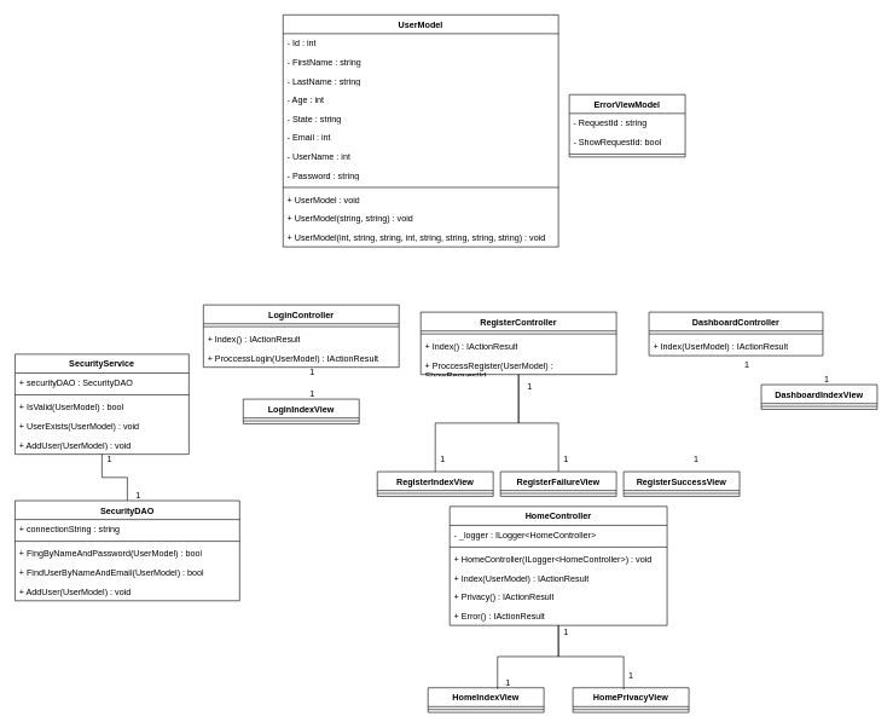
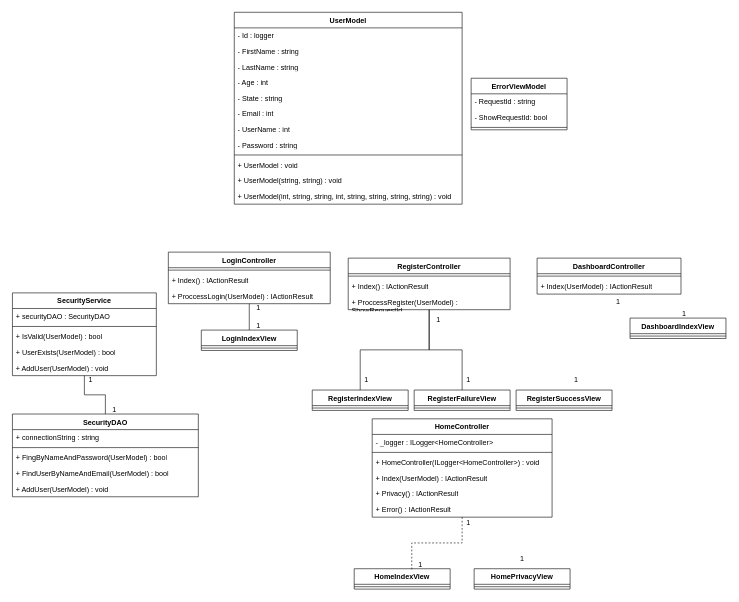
  <mxCell id="0" />
  <mxCell id="1" parent="0" />
  <mxCell id="2" value="UserModel" style="swimlane;fontStyle=1;align=center;verticalAlign=top;childLayout=stackLayout;horizontal=1;startSize=26;horizontalStack=0;resizeParent=1;resizeParentMax=0;resizeLast=0;collapsible=1;marginBottom=0;whiteSpace=wrap;html=1;" parent="1" vertex="1"><mxGeometry x="390" y="20" width="380" height="320" as="geometry" /></mxCell>
- <mxCell id="3" value="- Id : int" style="text;strokeColor=none;fillColor=none;align=left;verticalAlign=top;spacingLeft=4;spacingRight=4;overflow=hidden;rotatable=0;points=[[0,0.5],[1,0.5]];portConstraint=eastwest;whiteSpace=wrap;html=1;" parent="2" vertex="1"><mxGeometry y="26" width="380" height="26" as="geometry" /></mxCell>
+ <mxCell id="3" value="- Id : logger" style="text;strokeColor=none;fillColor=none;align=left;verticalAlign=top;spacingLeft=4;spacingRight=4;overflow=hidden;rotatable=0;points=[[0,0.5],[1,0.5]];portConstraint=eastwest;whiteSpace=wrap;html=1;" parent="2" vertex="1"><mxGeometry y="26" width="380" height="26" as="geometry" /></mxCell>
  <mxCell id="4" value="- FirstName : string" style="text;strokeColor=none;fillColor=none;align=left;verticalAlign=top;spacingLeft=4;spacingRight=4;overflow=hidden;rotatable=0;points=[[0,0.5],[1,0.5]];portConstraint=eastwest;whiteSpace=wrap;html=1;" parent="2" vertex="1"><mxGeometry y="52" width="380" height="26" as="geometry" /></mxCell>
  <mxCell id="5" value="- LastName : string" style="text;strokeColor=none;fillColor=none;align=left;verticalAlign=top;spacingLeft=4;spacingRight=4;overflow=hidden;rotatable=0;points=[[0,0.5],[1,0.5]];portConstraint=eastwest;whiteSpace=wrap;html=1;" parent="2" vertex="1"><mxGeometry y="78" width="380" height="26" as="geometry" /></mxCell>
  <mxCell id="6" value="- Age : int" style="text;strokeColor=none;fillColor=none;align=left;verticalAlign=top;spacingLeft=4;spacingRight=4;overflow=hidden;rotatable=0;points=[[0,0.5],[1,0.5]];portConstraint=eastwest;whiteSpace=wrap;html=1;" parent="2" vertex="1"><mxGeometry y="104" width="380" height="26" as="geometry" /></mxCell>
  <mxCell id="7" value="- State : string" style="text;strokeColor=none;fillColor=none;align=left;verticalAlign=top;spacingLeft=4;spacingRight=4;overflow=hidden;rotatable=0;points=[[0,0.5],[1,0.5]];portConstraint=eastwest;whiteSpace=wrap;html=1;" parent="2" vertex="1"><mxGeometry y="130" width="380" height="26" as="geometry" /></mxCell>
  <mxCell id="8" value="- Email : int" style="text;strokeColor=none;fillColor=none;align=left;verticalAlign=top;spacingLeft=4;spacingRight=4;overflow=hidden;rotatable=0;points=[[0,0.5],[1,0.5]];portConstraint=eastwest;whiteSpace=wrap;html=1;" parent="2" vertex="1"><mxGeometry y="156" width="380" height="26" as="geometry" /></mxCell>
  <mxCell id="9" value="- UserName : int" style="text;strokeColor=none;fillColor=none;align=left;verticalAlign=top;spacingLeft=4;spacingRight=4;overflow=hidden;rotatable=0;points=[[0,0.5],[1,0.5]];portConstraint=eastwest;whiteSpace=wrap;html=1;" parent="2" vertex="1"><mxGeometry y="182" width="380" height="26" as="geometry" /></mxCell>
  <mxCell id="10" value="- Password : string" style="text;strokeColor=none;fillColor=none;align=left;verticalAlign=top;spacingLeft=4;spacingRight=4;overflow=hidden;rotatable=0;points=[[0,0.5],[1,0.5]];portConstraint=eastwest;whiteSpace=wrap;html=1;" parent="2" vertex="1"><mxGeometry y="208" width="380" height="26" as="geometry" /></mxCell>
  <mxCell id="11" value="" style="line;strokeWidth=1;fillColor=none;align=left;verticalAlign=middle;spacingTop=-1;spacingLeft=3;spacingRight=3;rotatable=0;labelPosition=right;points=[];portConstraint=eastwest;strokeColor=inherit;" parent="2" vertex="1"><mxGeometry y="234" width="380" height="8" as="geometry" /></mxCell>
  <mxCell id="12" value="+ UserModel : void" style="text;strokeColor=none;fillColor=none;align=left;verticalAlign=top;spacingLeft=4;spacingRight=4;overflow=hidden;rotatable=0;points=[[0,0.5],[1,0.5]];portConstraint=eastwest;whiteSpace=wrap;html=1;" parent="2" vertex="1"><mxGeometry y="242" width="380" height="26" as="geometry" /></mxCell>
  <mxCell id="13" value="+ UserModel(string, string) : void" style="text;strokeColor=none;fillColor=none;align=left;verticalAlign=top;spacingLeft=4;spacingRight=4;overflow=hidden;rotatable=0;points=[[0,0.5],[1,0.5]];portConstraint=eastwest;whiteSpace=wrap;html=1;" parent="2" vertex="1"><mxGeometry y="268" width="380" height="26" as="geometry" /></mxCell>
  <mxCell id="14" value="+ UserModel(int, string, string, int, string, string, string, string) : void" style="text;strokeColor=none;fillColor=none;align=left;verticalAlign=top;spacingLeft=4;spacingRight=4;overflow=hidden;rotatable=0;points=[[0,0.5],[1,0.5]];portConstraint=eastwest;whiteSpace=wrap;html=1;" parent="2" vertex="1"><mxGeometry y="294" width="380" height="26" as="geometry" /></mxCell>
  <mxCell id="15" value="HomeController" style="swimlane;fontStyle=1;align=center;verticalAlign=top;childLayout=stackLayout;horizontal=1;startSize=26;horizontalStack=0;resizeParent=1;resizeParentMax=0;resizeLast=0;collapsible=1;marginBottom=0;whiteSpace=wrap;html=1;" parent="1" vertex="1"><mxGeometry x="620" y="698" width="300" height="164" as="geometry" /></mxCell>
  <mxCell id="16" value="- _logger : ILogger&amp;lt;HomeController&amp;gt;&amp;nbsp;" style="text;strokeColor=none;fillColor=none;align=left;verticalAlign=top;spacingLeft=4;spacingRight=4;overflow=hidden;rotatable=0;points=[[0,0.5],[1,0.5]];portConstraint=eastwest;whiteSpace=wrap;html=1;" parent="15" vertex="1"><mxGeometry y="26" width="300" height="26" as="geometry" /></mxCell>
  <mxCell id="17" value="" style="line;strokeWidth=1;fillColor=none;align=left;verticalAlign=middle;spacingTop=-1;spacingLeft=3;spacingRight=3;rotatable=0;labelPosition=right;points=[];portConstraint=eastwest;strokeColor=inherit;" parent="15" vertex="1"><mxGeometry y="52" width="300" height="8" as="geometry" /></mxCell>
  <mxCell id="18" value="+ HomeController(ILogger&amp;lt;HomeController&amp;gt;) : void" style="text;strokeColor=none;fillColor=none;align=left;verticalAlign=top;spacingLeft=4;spacingRight=4;overflow=hidden;rotatable=0;points=[[0,0.5],[1,0.5]];portConstraint=eastwest;whiteSpace=wrap;html=1;" parent="15" vertex="1"><mxGeometry y="60" width="300" height="26" as="geometry" /></mxCell>
  <mxCell id="19" value="+ Index(UserModel) : IActionResult" style="text;strokeColor=none;fillColor=none;align=left;verticalAlign=top;spacingLeft=4;spacingRight=4;overflow=hidden;rotatable=0;points=[[0,0.5],[1,0.5]];portConstraint=eastwest;whiteSpace=wrap;html=1;" parent="15" vertex="1"><mxGeometry y="86" width="300" height="26" as="geometry" /></mxCell>
  <mxCell id="20" value="+ Privacy() : IActionResult" style="text;strokeColor=none;fillColor=none;align=left;verticalAlign=top;spacingLeft=4;spacingRight=4;overflow=hidden;rotatable=0;points=[[0,0.5],[1,0.5]];portConstraint=eastwest;whiteSpace=wrap;html=1;" parent="15" vertex="1"><mxGeometry y="112" width="300" height="26" as="geometry" /></mxCell>
  <mxCell id="21" value="+ Error() : IActionResult" style="text;strokeColor=none;fillColor=none;align=left;verticalAlign=top;spacingLeft=4;spacingRight=4;overflow=hidden;rotatable=0;points=[[0,0.5],[1,0.5]];portConstraint=eastwest;whiteSpace=wrap;html=1;" parent="15" vertex="1"><mxGeometry y="138" width="300" height="26" as="geometry" /></mxCell>
  <mxCell id="22" value="DashboardController" style="swimlane;fontStyle=1;align=center;verticalAlign=top;childLayout=stackLayout;horizontal=1;startSize=26;horizontalStack=0;resizeParent=1;resizeParentMax=0;resizeLast=0;collapsible=1;marginBottom=0;whiteSpace=wrap;html=1;" parent="1" vertex="1"><mxGeometry x="895" y="430" width="240" height="60" as="geometry" /></mxCell>
  <mxCell id="23" value="" style="line;strokeWidth=1;fillColor=none;align=left;verticalAlign=middle;spacingTop=-1;spacingLeft=3;spacingRight=3;rotatable=0;labelPosition=right;points=[];portConstraint=eastwest;strokeColor=inherit;" parent="22" vertex="1"><mxGeometry y="26" width="240" height="8" as="geometry" /></mxCell>
  <mxCell id="24" value="+ Index(UserModel) : IActionResult" style="text;strokeColor=none;fillColor=none;align=left;verticalAlign=top;spacingLeft=4;spacingRight=4;overflow=hidden;rotatable=0;points=[[0,0.5],[1,0.5]];portConstraint=eastwest;whiteSpace=wrap;html=1;" parent="22" vertex="1"><mxGeometry y="34" width="240" height="26" as="geometry" /></mxCell>
+ <mxCell id="25" style="edgeStyle=orthogonalEdgeStyle;rounded=0;orthogonalLoop=1;jettySize=auto;html=1;endArrow=none;endFill=0;" parent="1" source="26" target="59" edge="1"><mxGeometry relative="1" as="geometry" /></mxCell>
  <mxCell id="26" value="LoginController" style="swimlane;fontStyle=1;align=center;verticalAlign=top;childLayout=stackLayout;horizontal=1;startSize=26;horizontalStack=0;resizeParent=1;resizeParentMax=0;resizeLast=0;collapsible=1;marginBottom=0;whiteSpace=wrap;html=1;" parent="1" vertex="1"><mxGeometry x="280" y="420" width="270" height="86" as="geometry" /></mxCell>
  <mxCell id="27" value="" style="line;strokeWidth=1;fillColor=none;align=left;verticalAlign=middle;spacingTop=-1;spacingLeft=3;spacingRight=3;rotatable=0;labelPosition=right;points=[];portConstraint=eastwest;strokeColor=inherit;" parent="26" vertex="1"><mxGeometry y="26" width="270" height="8" as="geometry" /></mxCell>
  <mxCell id="28" value="+ Index() : IActionResult" style="text;strokeColor=none;fillColor=none;align=left;verticalAlign=top;spacingLeft=4;spacingRight=4;overflow=hidden;rotatable=0;points=[[0,0.5],[1,0.5]];portConstraint=eastwest;whiteSpace=wrap;html=1;" parent="26" vertex="1"><mxGeometry y="34" width="270" height="26" as="geometry" /></mxCell>
  <mxCell id="29" value="+ ProccessLogin(UserModel) : IActionResult" style="text;strokeColor=none;fillColor=none;align=left;verticalAlign=top;spacingLeft=4;spacingRight=4;overflow=hidden;rotatable=0;points=[[0,0.5],[1,0.5]];portConstraint=eastwest;whiteSpace=wrap;html=1;" parent="26" vertex="1"><mxGeometry y="60" width="270" height="26" as="geometry" /></mxCell>
  <mxCell id="30" style="edgeStyle=orthogonalEdgeStyle;rounded=0;orthogonalLoop=1;jettySize=auto;html=1;entryX=0.5;entryY=0;entryDx=0;entryDy=0;endArrow=none;endFill=0;" parent="1" source="32" target="57" edge="1"><mxGeometry relative="1" as="geometry" /></mxCell>
  <mxCell id="31" style="edgeStyle=orthogonalEdgeStyle;rounded=0;orthogonalLoop=1;jettySize=auto;html=1;entryX=0.5;entryY=0;entryDx=0;entryDy=0;endArrow=none;endFill=0;" parent="1" source="32" target="55" edge="1"><mxGeometry relative="1" as="geometry" /></mxCell>
  <mxCell id="32" value="RegisterController" style="swimlane;fontStyle=1;align=center;verticalAlign=top;childLayout=stackLayout;horizontal=1;startSize=26;horizontalStack=0;resizeParent=1;resizeParentMax=0;resizeLast=0;collapsible=1;marginBottom=0;whiteSpace=wrap;html=1;" parent="1" vertex="1"><mxGeometry x="580" y="430" width="270" height="86" as="geometry" /></mxCell>
  <mxCell id="33" value="" style="line;strokeWidth=1;fillColor=none;align=left;verticalAlign=middle;spacingTop=-1;spacingLeft=3;spacingRight=3;rotatable=0;labelPosition=right;points=[];portConstraint=eastwest;strokeColor=inherit;" parent="32" vertex="1"><mxGeometry y="26" width="270" height="8" as="geometry" /></mxCell>
  <mxCell id="34" value="+ Index() : IActionResult" style="text;strokeColor=none;fillColor=none;align=left;verticalAlign=top;spacingLeft=4;spacingRight=4;overflow=hidden;rotatable=0;points=[[0,0.5],[1,0.5]];portConstraint=eastwest;whiteSpace=wrap;html=1;" parent="32" vertex="1"><mxGeometry y="34" width="270" height="26" as="geometry" /></mxCell>
  <mxCell id="35" value="+ ProccessRegister(UserModel) : ShowRequestId" style="text;strokeColor=none;fillColor=none;align=left;verticalAlign=top;spacingLeft=4;spacingRight=4;overflow=hidden;rotatable=0;points=[[0,0.5],[1,0.5]];portConstraint=eastwest;whiteSpace=wrap;html=1;" parent="32" vertex="1"><mxGeometry y="60" width="270" height="26" as="geometry" /></mxCell>
  <mxCell id="36" value="ErrorViewModel" style="swimlane;fontStyle=1;align=center;verticalAlign=top;childLayout=stackLayout;horizontal=1;startSize=26;horizontalStack=0;resizeParent=1;resizeParentMax=0;resizeLast=0;collapsible=1;marginBottom=0;whiteSpace=wrap;html=1;" parent="1" vertex="1"><mxGeometry x="785" y="130" width="160" height="86" as="geometry" /></mxCell>
  <mxCell id="37" value="- RequestId : string" style="text;strokeColor=none;fillColor=none;align=left;verticalAlign=top;spacingLeft=4;spacingRight=4;overflow=hidden;rotatable=0;points=[[0,0.5],[1,0.5]];portConstraint=eastwest;whiteSpace=wrap;html=1;" parent="36" vertex="1"><mxGeometry y="26" width="160" height="26" as="geometry" /></mxCell>
  <mxCell id="38" value="- ShowRequestId: bool" style="text;strokeColor=none;fillColor=none;align=left;verticalAlign=top;spacingLeft=4;spacingRight=4;overflow=hidden;rotatable=0;points=[[0,0.5],[1,0.5]];portConstraint=eastwest;whiteSpace=wrap;html=1;" parent="36" vertex="1"><mxGeometry y="52" width="160" height="26" as="geometry" /></mxCell>
  <mxCell id="39" value="" style="line;strokeWidth=1;fillColor=none;align=left;verticalAlign=middle;spacingTop=-1;spacingLeft=3;spacingRight=3;rotatable=0;labelPosition=right;points=[];portConstraint=eastwest;strokeColor=inherit;" parent="36" vertex="1"><mxGeometry y="78" width="160" height="8" as="geometry" /></mxCell>
  <mxCell id="40" style="edgeStyle=orthogonalEdgeStyle;rounded=0;orthogonalLoop=1;jettySize=auto;html=1;entryX=0.5;entryY=0;entryDx=0;entryDy=0;endArrow=none;endFill=0;" parent="1" source="41" target="47" edge="1"><mxGeometry relative="1" as="geometry" /></mxCell>
  <mxCell id="41" value="SecurityService" style="swimlane;fontStyle=1;align=center;verticalAlign=top;childLayout=stackLayout;horizontal=1;startSize=26;horizontalStack=0;resizeParent=1;resizeParentMax=0;resizeLast=0;collapsible=1;marginBottom=0;whiteSpace=wrap;html=1;" parent="1" vertex="1"><mxGeometry y="488" width="240" height="138" as="geometry" x="20" /></mxCell>
  <mxCell id="42" value="+ securityDAO : SecurityDAO&amp;nbsp;" style="text;strokeColor=none;fillColor=none;align=left;verticalAlign=top;spacingLeft=4;spacingRight=4;overflow=hidden;rotatable=0;points=[[0,0.5],[1,0.5]];portConstraint=eastwest;whiteSpace=wrap;html=1;" parent="41" vertex="1"><mxGeometry y="26" width="240" height="26" as="geometry" /></mxCell>
  <mxCell id="43" value="" style="line;strokeWidth=1;fillColor=none;align=left;verticalAlign=middle;spacingTop=-1;spacingLeft=3;spacingRight=3;rotatable=0;labelPosition=right;points=[];portConstraint=eastwest;strokeColor=inherit;" parent="41" vertex="1"><mxGeometry y="52" width="240" height="8" as="geometry" /></mxCell>
  <mxCell id="44" value="+ IsValid(UserModel) : bool" style="text;strokeColor=none;fillColor=none;align=left;verticalAlign=top;spacingLeft=4;spacingRight=4;overflow=hidden;rotatable=0;points=[[0,0.5],[1,0.5]];portConstraint=eastwest;whiteSpace=wrap;html=1;" parent="41" vertex="1"><mxGeometry y="60" width="240" height="26" as="geometry" /></mxCell>
- <mxCell id="45" value="+ UserExists(UserModel) : void" style="text;strokeColor=none;fillColor=none;align=left;verticalAlign=top;spacingLeft=4;spacingRight=4;overflow=hidden;rotatable=0;points=[[0,0.5],[1,0.5]];portConstraint=eastwest;whiteSpace=wrap;html=1;" parent="41" vertex="1"><mxGeometry y="86" width="240" height="26" as="geometry" /></mxCell>
+ <mxCell id="45" value="+ UserExists(UserModel) : bool" style="text;strokeColor=none;fillColor=none;align=left;verticalAlign=top;spacingLeft=4;spacingRight=4;overflow=hidden;rotatable=0;points=[[0,0.5],[1,0.5]];portConstraint=eastwest;whiteSpace=wrap;html=1;" parent="41" vertex="1"><mxGeometry y="86" width="240" height="26" as="geometry" /></mxCell>
  <mxCell id="46" value="+ AddUser(UserModel) : void" style="text;strokeColor=none;fillColor=none;align=left;verticalAlign=top;spacingLeft=4;spacingRight=4;overflow=hidden;rotatable=0;points=[[0,0.5],[1,0.5]];portConstraint=eastwest;whiteSpace=wrap;html=1;" parent="41" vertex="1"><mxGeometry y="112" width="240" height="26" as="geometry" /></mxCell>
  <mxCell id="47" value="SecurityDAO" style="swimlane;fontStyle=1;align=center;verticalAlign=top;childLayout=stackLayout;horizontal=1;startSize=26;horizontalStack=0;resizeParent=1;resizeParentMax=0;resizeLast=0;collapsible=1;marginBottom=0;whiteSpace=wrap;html=1;" parent="1" vertex="1"><mxGeometry y="690" width="310" height="138" as="geometry" x="20" /></mxCell>
  <mxCell id="48" value="+ connectionString : string" style="text;strokeColor=none;fillColor=none;align=left;verticalAlign=top;spacingLeft=4;spacingRight=4;overflow=hidden;rotatable=0;points=[[0,0.5],[1,0.5]];portConstraint=eastwest;whiteSpace=wrap;html=1;" parent="47" vertex="1"><mxGeometry y="26" width="310" height="26" as="geometry" /></mxCell>
  <mxCell id="49" value="" style="line;strokeWidth=1;fillColor=none;align=left;verticalAlign=middle;spacingTop=-1;spacingLeft=3;spacingRight=3;rotatable=0;labelPosition=right;points=[];portConstraint=eastwest;strokeColor=inherit;" parent="47" vertex="1"><mxGeometry y="52" width="310" height="8" as="geometry" /></mxCell>
  <mxCell id="50" value="+ FingByNameAndPassword(UserModel) : bool" style="text;strokeColor=none;fillColor=none;align=left;verticalAlign=top;spacingLeft=4;spacingRight=4;overflow=hidden;rotatable=0;points=[[0,0.5],[1,0.5]];portConstraint=eastwest;whiteSpace=wrap;html=1;" parent="47" vertex="1"><mxGeometry y="60" width="310" height="26" as="geometry" /></mxCell>
  <mxCell id="51" value="+ FindUserByNameAndEmail(UserModel) : bool" style="text;strokeColor=none;fillColor=none;align=left;verticalAlign=top;spacingLeft=4;spacingRight=4;overflow=hidden;rotatable=0;points=[[0,0.5],[1,0.5]];portConstraint=eastwest;whiteSpace=wrap;html=1;" parent="47" vertex="1"><mxGeometry y="86" width="310" height="26" as="geometry" /></mxCell>
  <mxCell id="52" value="+ AddUser(UserModel) : void" style="text;strokeColor=none;fillColor=none;align=left;verticalAlign=top;spacingLeft=4;spacingRight=4;overflow=hidden;rotatable=0;points=[[0,0.5],[1,0.5]];portConstraint=eastwest;whiteSpace=wrap;html=1;" parent="47" vertex="1"><mxGeometry y="112" width="310" height="26" as="geometry" /></mxCell>
  <mxCell id="53" value="RegisterSuccessView" style="swimlane;fontStyle=1;align=center;verticalAlign=top;childLayout=stackLayout;horizontal=1;startSize=26;horizontalStack=0;resizeParent=1;resizeParentMax=0;resizeLast=0;collapsible=1;marginBottom=0;whiteSpace=wrap;html=1;" parent="1" vertex="1"><mxGeometry x="860" y="650" width="160" height="34" as="geometry" /></mxCell>
  <mxCell id="54" value="" style="line;strokeWidth=1;fillColor=none;align=left;verticalAlign=middle;spacingTop=-1;spacingLeft=3;spacingRight=3;rotatable=0;labelPosition=right;points=[];portConstraint=eastwest;strokeColor=inherit;" parent="53" vertex="1"><mxGeometry y="26" width="160" height="8" as="geometry" /></mxCell>
  <mxCell id="55" value="RegisterFailureView" style="swimlane;fontStyle=1;align=center;verticalAlign=top;childLayout=stackLayout;horizontal=1;startSize=26;horizontalStack=0;resizeParent=1;resizeParentMax=0;resizeLast=0;collapsible=1;marginBottom=0;whiteSpace=wrap;html=1;" parent="1" vertex="1"><mxGeometry x="690" y="650" width="160" height="34" as="geometry" /></mxCell>
  <mxCell id="56" value="" style="line;strokeWidth=1;fillColor=none;align=left;verticalAlign=middle;spacingTop=-1;spacingLeft=3;spacingRight=3;rotatable=0;labelPosition=right;points=[];portConstraint=eastwest;strokeColor=inherit;" parent="55" vertex="1"><mxGeometry y="26" width="160" height="8" as="geometry" /></mxCell>
  <mxCell id="57" value="RegisterIndexView" style="swimlane;fontStyle=1;align=center;verticalAlign=top;childLayout=stackLayout;horizontal=1;startSize=26;horizontalStack=0;resizeParent=1;resizeParentMax=0;resizeLast=0;collapsible=1;marginBottom=0;whiteSpace=wrap;html=1;" parent="1" vertex="1"><mxGeometry x="520" y="650" width="160" height="34" as="geometry" /></mxCell>
  <mxCell id="58" value="" style="line;strokeWidth=1;fillColor=none;align=left;verticalAlign=middle;spacingTop=-1;spacingLeft=3;spacingRight=3;rotatable=0;labelPosition=right;points=[];portConstraint=eastwest;strokeColor=inherit;" parent="57" vertex="1"><mxGeometry y="26" width="160" height="8" as="geometry" /></mxCell>
  <mxCell id="59" value="LoginIndexView" style="swimlane;fontStyle=1;align=center;verticalAlign=top;childLayout=stackLayout;horizontal=1;startSize=26;horizontalStack=0;resizeParent=1;resizeParentMax=0;resizeLast=0;collapsible=1;marginBottom=0;whiteSpace=wrap;html=1;" parent="1" vertex="1"><mxGeometry x="335" y="550" width="160" height="34" as="geometry" /></mxCell>
  <mxCell id="60" value="" style="line;strokeWidth=1;fillColor=none;align=left;verticalAlign=middle;spacingTop=-1;spacingLeft=3;spacingRight=3;rotatable=0;labelPosition=right;points=[];portConstraint=eastwest;strokeColor=inherit;" parent="59" vertex="1"><mxGeometry y="26" width="160" height="8" as="geometry" /></mxCell>
  <mxCell id="61" value="HomePrivacyView" style="swimlane;fontStyle=1;align=center;verticalAlign=top;childLayout=stackLayout;horizontal=1;startSize=26;horizontalStack=0;resizeParent=1;resizeParentMax=0;resizeLast=0;collapsible=1;marginBottom=0;whiteSpace=wrap;html=1;" parent="1" vertex="1"><mxGeometry x="790" y="948" width="160" height="34" as="geometry" /></mxCell>
  <mxCell id="62" value="" style="line;strokeWidth=1;fillColor=none;align=left;verticalAlign=middle;spacingTop=-1;spacingLeft=3;spacingRight=3;rotatable=0;labelPosition=right;points=[];portConstraint=eastwest;strokeColor=inherit;" parent="61" vertex="1"><mxGeometry y="26" width="160" height="8" as="geometry" /></mxCell>
  <mxCell id="63" value="HomeIndexView" style="swimlane;fontStyle=1;align=center;verticalAlign=top;childLayout=stackLayout;horizontal=1;startSize=26;horizontalStack=0;resizeParent=1;resizeParentMax=0;resizeLast=0;collapsible=1;marginBottom=0;whiteSpace=wrap;html=1;" parent="1" vertex="1"><mxGeometry x="590" y="948" width="160" height="34" as="geometry" /></mxCell>
  <mxCell id="64" value="" style="line;strokeWidth=1;fillColor=none;align=left;verticalAlign=middle;spacingTop=-1;spacingLeft=3;spacingRight=3;rotatable=0;labelPosition=right;points=[];portConstraint=eastwest;strokeColor=inherit;" parent="63" vertex="1"><mxGeometry y="26" width="160" height="8" as="geometry" /></mxCell>
  <mxCell id="65" value="DashboardIndexView" style="swimlane;fontStyle=1;align=center;verticalAlign=top;childLayout=stackLayout;horizontal=1;startSize=26;horizontalStack=0;resizeParent=1;resizeParentMax=0;resizeLast=0;collapsible=1;marginBottom=0;whiteSpace=wrap;html=1;" parent="1" vertex="1"><mxGeometry x="1050" y="530" width="160" height="34" as="geometry" /></mxCell>
  <mxCell id="66" value="" style="line;strokeWidth=1;fillColor=none;align=left;verticalAlign=middle;spacingTop=-1;spacingLeft=3;spacingRight=3;rotatable=0;labelPosition=right;points=[];portConstraint=eastwest;strokeColor=inherit;" parent="65" vertex="1"><mxGeometry y="26" width="160" height="8" as="geometry" /></mxCell>
- <mxCell id="67" style="edgeStyle=orthogonalEdgeStyle;rounded=0;orthogonalLoop=1;jettySize=auto;html=1;entryX=0.6;entryY=0.059;entryDx=0;entryDy=0;entryPerimeter=0;endArrow=none;endFill=0;" parent="1" source="15" target="63" edge="1"><mxGeometry relative="1" as="geometry" /></mxCell>
- <mxCell id="68" style="edgeStyle=orthogonalEdgeStyle;rounded=0;orthogonalLoop=1;jettySize=auto;html=1;entryX=0.438;entryY=0.059;entryDx=0;entryDy=0;entryPerimeter=0;endArrow=none;endFill=0;" parent="1" source="15" target="61" edge="1"><mxGeometry relative="1" as="geometry" /></mxCell>
+ <mxCell id="67" style="edgeStyle=orthogonalEdgeStyle;rounded=0;orthogonalLoop=1;jettySize=auto;html=1;entryX=0.6;entryY=0.059;entryDx=0;entryDy=0;entryPerimeter=0;endArrow=none;endFill=0;dashed=1;" parent="1" source="15" target="63" edge="1"><mxGeometry relative="1" as="geometry" /></mxCell>
  <mxCell id="69" value="1" style="text;html=1;align=center;verticalAlign=middle;resizable=0;points=[];autosize=1;strokeColor=none;fillColor=none;" parent="1" vertex="1"><mxGeometry x="595" y="618" width="30" height="30" as="geometry" /></mxCell>
  <mxCell id="70" value="1" style="text;html=1;align=center;verticalAlign=middle;resizable=0;points=[];autosize=1;strokeColor=none;fillColor=none;" parent="1" vertex="1"><mxGeometry x="765" y="618" width="30" height="30" as="geometry" /></mxCell>
  <mxCell id="71" value="1" style="text;html=1;align=center;verticalAlign=middle;resizable=0;points=[];autosize=1;strokeColor=none;fillColor=none;" parent="1" vertex="1"><mxGeometry x="945" y="618" width="30" height="30" as="geometry" /></mxCell>
  <mxCell id="72" value="1" style="text;html=1;align=center;verticalAlign=middle;resizable=0;points=[];autosize=1;strokeColor=none;fillColor=none;" parent="1" vertex="1"><mxGeometry x="765" y="856" width="30" height="30" as="geometry" /></mxCell>
  <mxCell id="73" value="1" style="text;html=1;align=center;verticalAlign=middle;resizable=0;points=[];autosize=1;strokeColor=none;fillColor=none;" parent="1" vertex="1"><mxGeometry x="415" y="498" width="30" height="30" as="geometry" /></mxCell>
  <mxCell id="74" value="1" style="text;html=1;align=center;verticalAlign=middle;resizable=0;points=[];autosize=1;strokeColor=none;fillColor=none;" parent="1" vertex="1"><mxGeometry x="415" y="528" width="30" height="30" as="geometry" /></mxCell>
  <mxCell id="75" value="1" style="text;html=1;align=center;verticalAlign=middle;resizable=0;points=[];autosize=1;strokeColor=none;fillColor=none;" parent="1" vertex="1"><mxGeometry x="685" y="926" width="30" height="30" as="geometry" /></mxCell>
  <mxCell id="76" value="1" style="text;html=1;align=center;verticalAlign=middle;resizable=0;points=[];autosize=1;strokeColor=none;fillColor=none;" parent="1" vertex="1"><mxGeometry x="855" y="916" width="30" height="30" as="geometry" /></mxCell>
  <mxCell id="77" value="1" style="text;html=1;align=center;verticalAlign=middle;resizable=0;points=[];autosize=1;strokeColor=none;fillColor=none;" parent="1" vertex="1"><mxGeometry x="715" y="518" width="30" height="30" as="geometry" /></mxCell>
  <mxCell id="78" value="1" style="text;html=1;align=center;verticalAlign=middle;resizable=0;points=[];autosize=1;strokeColor=none;fillColor=none;" parent="1" vertex="1"><mxGeometry x="1015" y="488" width="30" height="30" as="geometry" /></mxCell>
  <mxCell id="79" value="1" style="text;html=1;align=center;verticalAlign=middle;resizable=0;points=[];autosize=1;strokeColor=none;fillColor=none;" parent="1" vertex="1"><mxGeometry x="1125" y="508" width="30" height="30" as="geometry" /></mxCell>
  <mxCell id="80" value="1" style="text;html=1;align=center;verticalAlign=middle;resizable=0;points=[];autosize=1;strokeColor=none;fillColor=none;" parent="1" vertex="1"><mxGeometry x="135" y="618" width="30" height="30" as="geometry" /></mxCell>
  <mxCell id="81" value="1" style="text;html=1;align=center;verticalAlign=middle;resizable=0;points=[];autosize=1;strokeColor=none;fillColor=none;" parent="1" vertex="1"><mxGeometry x="175" y="668" width="30" height="30" as="geometry" /></mxCell>
